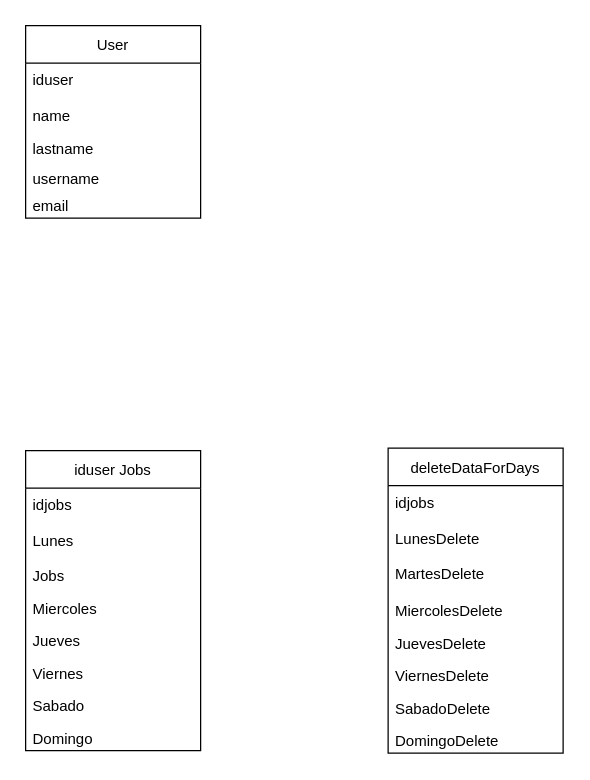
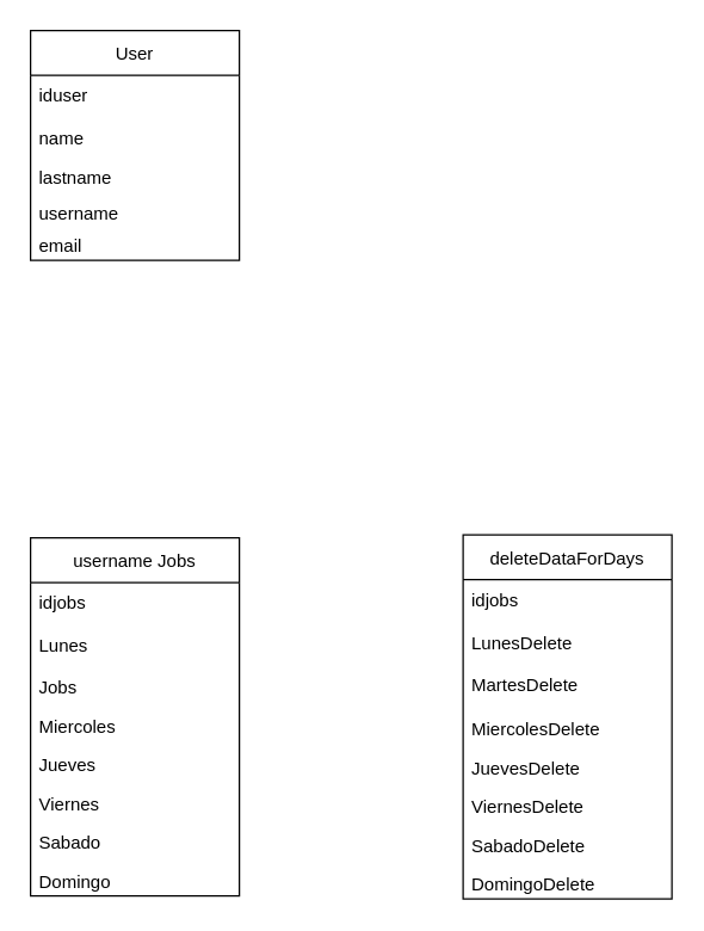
  <mxCell id="0" />
  <mxCell id="1" parent="0" />
- <mxCell id="2" value="iduser Jobs" style="swimlane;fontStyle=0;childLayout=stackLayout;horizontal=1;startSize=30;fillColor=none;horizontalStack=0;resizeParent=1;resizeParentMax=0;resizeLast=0;collapsible=1;marginBottom=0;" parent="1" vertex="1"><mxGeometry x="20" y="360" width="140" height="240" as="geometry" /></mxCell>
+ <mxCell id="2" value="username Jobs" style="swimlane;fontStyle=0;childLayout=stackLayout;horizontal=1;startSize=30;fillColor=none;horizontalStack=0;resizeParent=1;resizeParentMax=0;resizeLast=0;collapsible=1;marginBottom=0;" parent="1" vertex="1"><mxGeometry x="20" y="360" width="140" height="240" as="geometry" /></mxCell>
  <mxCell id="3" value="idjobs" style="text;strokeColor=none;fillColor=none;align=left;verticalAlign=top;spacingLeft=4;spacingRight=4;overflow=hidden;rotatable=0;points=[[0,0.5],[1,0.5]];portConstraint=eastwest;" parent="2" vertex="1"><mxGeometry y="30" width="140" height="26" as="geometry" /></mxCell>
  <mxCell id="4" value="Lunes " style="text;strokeColor=none;fillColor=none;align=left;verticalAlign=bottom;spacingLeft=4;spacingRight=4;overflow=hidden;rotatable=0;points=[[0,0.5],[1,0.5]];portConstraint=eastwest;" parent="2" vertex="1"><mxGeometry y="56" width="140" height="26" as="geometry" /></mxCell>
  <mxCell id="5" value="Jobs" style="text;strokeColor=none;fillColor=none;align=left;verticalAlign=bottom;spacingLeft=4;spacingRight=4;overflow=hidden;rotatable=0;points=[[0,0.5],[1,0.5]];portConstraint=eastwest;" parent="2" vertex="1"><mxGeometry y="82" width="140" height="28" as="geometry" /></mxCell>
  <mxCell id="6" value="Miercoles" style="text;strokeColor=none;fillColor=none;align=left;verticalAlign=bottom;spacingLeft=4;spacingRight=4;overflow=hidden;rotatable=0;points=[[0,0.5],[1,0.5]];portConstraint=eastwest;" parent="2" vertex="1"><mxGeometry y="110" width="140" height="26" as="geometry" /></mxCell>
  <mxCell id="7" value="Jueves" style="text;strokeColor=none;fillColor=none;align=left;verticalAlign=bottom;spacingLeft=4;spacingRight=4;overflow=hidden;rotatable=0;points=[[0,0.5],[1,0.5]];portConstraint=eastwest;" parent="2" vertex="1"><mxGeometry y="136" width="140" height="26" as="geometry" /></mxCell>
  <mxCell id="8" value="Viernes" style="text;strokeColor=none;fillColor=none;align=left;verticalAlign=bottom;spacingLeft=4;spacingRight=4;overflow=hidden;rotatable=0;points=[[0,0.5],[1,0.5]];portConstraint=eastwest;" parent="2" vertex="1"><mxGeometry y="162" width="140" height="26" as="geometry" /></mxCell>
  <mxCell id="9" value="Sabado" style="text;strokeColor=none;fillColor=none;align=left;verticalAlign=bottom;spacingLeft=4;spacingRight=4;overflow=hidden;rotatable=0;points=[[0,0.5],[1,0.5]];portConstraint=eastwest;" parent="2" vertex="1"><mxGeometry y="188" width="140" height="26" as="geometry" /></mxCell>
  <mxCell id="10" value="Domingo" style="text;strokeColor=none;fillColor=none;align=left;verticalAlign=bottom;spacingLeft=4;spacingRight=4;overflow=hidden;rotatable=0;points=[[0,0.5],[1,0.5]];portConstraint=eastwest;" parent="2" vertex="1"><mxGeometry y="214" width="140" height="26" as="geometry" /></mxCell>
  <mxCell id="11" value="User" style="swimlane;fontStyle=0;childLayout=stackLayout;horizontal=1;startSize=30;fillColor=none;horizontalStack=0;resizeParent=1;resizeParentMax=0;resizeLast=0;collapsible=1;marginBottom=0;" parent="1" vertex="1"><mxGeometry x="20" y="20" width="140" height="154" as="geometry" /></mxCell>
  <mxCell id="12" value="iduser&#10;" style="text;strokeColor=none;fillColor=none;align=left;verticalAlign=top;spacingLeft=4;spacingRight=4;overflow=hidden;rotatable=0;points=[[0,0.5],[1,0.5]];portConstraint=eastwest;" parent="11" vertex="1"><mxGeometry y="30" width="140" height="26" as="geometry" /></mxCell>
  <mxCell id="13" value="name" style="text;strokeColor=none;fillColor=none;align=left;verticalAlign=bottom;spacingLeft=4;spacingRight=4;overflow=hidden;rotatable=0;points=[[0,0.5],[1,0.5]];portConstraint=eastwest;" parent="11" vertex="1"><mxGeometry y="56" width="140" height="26" as="geometry" /></mxCell>
  <mxCell id="14" value="lastname" style="text;strokeColor=none;fillColor=none;align=left;verticalAlign=bottom;spacingLeft=4;spacingRight=4;overflow=hidden;rotatable=0;points=[[0,0.5],[1,0.5]];portConstraint=eastwest;" parent="11" vertex="1"><mxGeometry y="82" width="140" height="26" as="geometry" /></mxCell>
  <mxCell id="15" value="username" style="text;strokeColor=none;fillColor=none;align=left;verticalAlign=bottom;spacingLeft=4;spacingRight=4;overflow=hidden;rotatable=0;points=[[0,0.5],[1,0.5]];portConstraint=eastwest;" parent="11" vertex="1"><mxGeometry y="108" width="140" height="24" as="geometry" /></mxCell>
  <mxCell id="16" value="email" style="text;strokeColor=none;fillColor=none;align=left;verticalAlign=bottom;spacingLeft=4;spacingRight=4;overflow=hidden;rotatable=0;points=[[0,0.5],[1,0.5]];portConstraint=eastwest;" parent="11" vertex="1"><mxGeometry y="132" width="140" height="22" as="geometry" /></mxCell>
  <mxCell id="17" value="deleteDataForDays" style="swimlane;fontStyle=0;childLayout=stackLayout;horizontal=1;startSize=30;fillColor=none;horizontalStack=0;resizeParent=1;resizeParentMax=0;resizeLast=0;collapsible=1;marginBottom=0;" vertex="1" parent="1"><mxGeometry x="310" y="358" width="140" height="244" as="geometry" /></mxCell>
  <mxCell id="18" value="idjobs" style="text;strokeColor=none;fillColor=none;align=left;verticalAlign=top;spacingLeft=4;spacingRight=4;overflow=hidden;rotatable=0;points=[[0,0.5],[1,0.5]];portConstraint=eastwest;" vertex="1" parent="17"><mxGeometry y="30" width="140" height="26" as="geometry" /></mxCell>
  <mxCell id="19" value="LunesDelete" style="text;strokeColor=none;fillColor=none;align=left;verticalAlign=bottom;spacingLeft=4;spacingRight=4;overflow=hidden;rotatable=0;points=[[0,0.5],[1,0.5]];portConstraint=eastwest;" vertex="1" parent="17"><mxGeometry y="56" width="140" height="26" as="geometry" /></mxCell>
  <mxCell id="20" value="MartesDelete" style="text;strokeColor=none;fillColor=none;align=left;verticalAlign=bottom;spacingLeft=4;spacingRight=4;overflow=hidden;rotatable=0;points=[[0,0.5],[1,0.5]];portConstraint=eastwest;" vertex="1" parent="17"><mxGeometry y="82" width="140" height="28" as="geometry" /></mxCell>
  <mxCell id="21" value="MiercolesDelete" style="text;strokeColor=none;fillColor=none;align=left;verticalAlign=bottom;spacingLeft=4;spacingRight=4;overflow=hidden;rotatable=0;points=[[0,0.5],[1,0.5]];portConstraint=eastwest;" vertex="1" parent="17"><mxGeometry y="110" width="140" height="30" as="geometry" /></mxCell>
  <mxCell id="22" value="JuevesDelete" style="text;strokeColor=none;fillColor=none;align=left;verticalAlign=bottom;spacingLeft=4;spacingRight=4;overflow=hidden;rotatable=0;points=[[0,0.5],[1,0.5]];portConstraint=eastwest;" vertex="1" parent="17"><mxGeometry y="140" width="140" height="26" as="geometry" /></mxCell>
  <mxCell id="23" value="ViernesDelete" style="text;strokeColor=none;fillColor=none;align=left;verticalAlign=bottom;spacingLeft=4;spacingRight=4;overflow=hidden;rotatable=0;points=[[0,0.5],[1,0.5]];portConstraint=eastwest;" vertex="1" parent="17"><mxGeometry y="166" width="140" height="26" as="geometry" /></mxCell>
  <mxCell id="24" value="SabadoDelete" style="text;strokeColor=none;fillColor=none;align=left;verticalAlign=bottom;spacingLeft=4;spacingRight=4;overflow=hidden;rotatable=0;points=[[0,0.5],[1,0.5]];portConstraint=eastwest;" vertex="1" parent="17"><mxGeometry y="192" width="140" height="26" as="geometry" /></mxCell>
  <mxCell id="25" value="DomingoDelete" style="text;strokeColor=none;fillColor=none;align=left;verticalAlign=bottom;spacingLeft=4;spacingRight=4;overflow=hidden;rotatable=0;points=[[0,0.5],[1,0.5]];portConstraint=eastwest;" vertex="1" parent="17"><mxGeometry y="218" width="140" height="26" as="geometry" /></mxCell>
